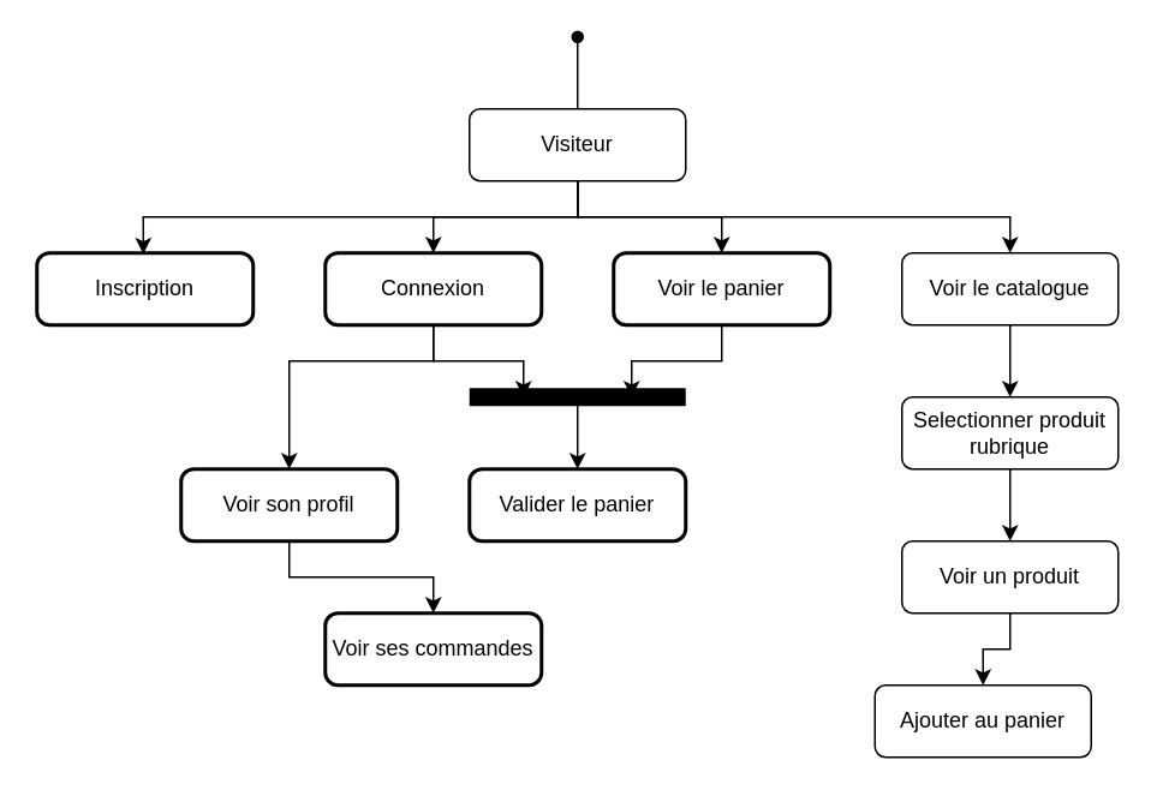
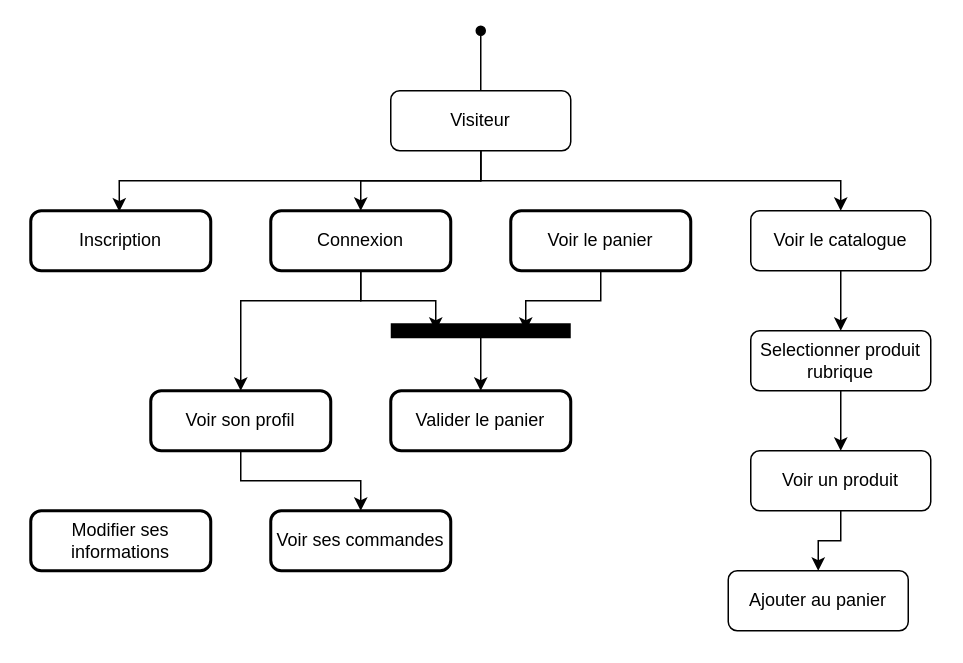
  <mxCell id="0" />
  <mxCell id="1" parent="0" />
  <mxCell id="2" style="edgeStyle=orthogonalEdgeStyle;rounded=0;orthogonalLoop=1;jettySize=auto;html=1;endArrow=oval;endFill=1;" edge="1" parent="1" source="7"><mxGeometry relative="1" as="geometry"><mxPoint x="320" y="20" as="targetPoint" /><Array as="points"><mxPoint x="320" y="20" /></Array></mxGeometry></mxCell>
  <mxCell id="3" value="" style="edgeStyle=orthogonalEdgeStyle;rounded=0;orthogonalLoop=1;jettySize=auto;html=1;endArrow=classic;endFill=1;" edge="1" parent="1" source="7" target="9"><mxGeometry relative="1" as="geometry"><Array as="points"><mxPoint x="320" y="120" /><mxPoint x="560" y="120" /></Array></mxGeometry></mxCell>
  <mxCell id="4" style="edgeStyle=orthogonalEdgeStyle;rounded=0;orthogonalLoop=1;jettySize=auto;html=1;endArrow=classic;endFill=1;entryX=0.492;entryY=0.013;entryDx=0;entryDy=0;entryPerimeter=0;" edge="1" parent="1" source="7" target="13"><mxGeometry relative="1" as="geometry"><mxPoint x="220" y="140" as="targetPoint" /><Array as="points"><mxPoint x="320" y="120" /><mxPoint x="79" y="120" /></Array></mxGeometry></mxCell>
  <mxCell id="5" style="edgeStyle=orthogonalEdgeStyle;rounded=0;orthogonalLoop=1;jettySize=auto;html=1;strokeWidth=1;endArrow=classic;endFill=1;" edge="1" parent="1" source="7" target="12"><mxGeometry relative="1" as="geometry" /></mxCell>
- <mxCell id="6" style="edgeStyle=orthogonalEdgeStyle;rounded=0;orthogonalLoop=1;jettySize=auto;html=1;strokeWidth=1;endArrow=classic;endFill=1;" edge="1" parent="1" source="7" target="15"><mxGeometry relative="1" as="geometry" /></mxCell>
  <mxCell id="7" value="Visiteur" style="rounded=1;whiteSpace=wrap;html=1;" vertex="1" parent="1"><mxGeometry x="260" y="60" width="120" height="40" as="geometry" /></mxCell>
  <mxCell id="8" value="" style="edgeStyle=orthogonalEdgeStyle;rounded=0;orthogonalLoop=1;jettySize=auto;html=1;strokeWidth=1;endArrow=classic;endFill=1;" edge="1" parent="1" source="9" target="27"><mxGeometry relative="1" as="geometry" /></mxCell>
  <mxCell id="9" value="Voir le catalogue" style="rounded=1;whiteSpace=wrap;html=1;" vertex="1" parent="1"><mxGeometry x="500" y="140" width="120" height="40" as="geometry" /></mxCell>
  <mxCell id="10" style="edgeStyle=orthogonalEdgeStyle;rounded=0;orthogonalLoop=1;jettySize=auto;html=1;strokeWidth=1;endArrow=classic;endFill=1;" edge="1" parent="1" source="12"><mxGeometry relative="1" as="geometry"><mxPoint x="290" y="220" as="targetPoint" /><Array as="points"><mxPoint x="240" y="200" /><mxPoint x="290" y="200" /></Array></mxGeometry></mxCell>
  <mxCell id="11" value="" style="edgeStyle=orthogonalEdgeStyle;rounded=0;orthogonalLoop=1;jettySize=auto;html=1;strokeWidth=1;endArrow=classic;endFill=1;" edge="1" parent="1" source="12" target="23"><mxGeometry relative="1" as="geometry"><Array as="points"><mxPoint x="240" y="200" /><mxPoint x="160" y="200" /></Array></mxGeometry></mxCell>
  <mxCell id="12" value="Connexion" style="rounded=1;whiteSpace=wrap;html=1;absoluteArcSize=1;arcSize=14;strokeWidth=2;" vertex="1" parent="1"><mxGeometry x="180" y="140" width="120" height="40" as="geometry" /></mxCell>
  <mxCell id="13" value="Inscription" style="rounded=1;whiteSpace=wrap;html=1;absoluteArcSize=1;arcSize=14;strokeWidth=2;" vertex="1" parent="1"><mxGeometry x="20" y="140" width="120" height="40" as="geometry" /></mxCell>
  <mxCell id="14" style="edgeStyle=orthogonalEdgeStyle;rounded=0;orthogonalLoop=1;jettySize=auto;html=1;strokeWidth=1;endArrow=classic;endFill=1;" edge="1" parent="1" source="15"><mxGeometry relative="1" as="geometry"><mxPoint x="350" y="220" as="targetPoint" /><Array as="points"><mxPoint x="400" y="200" /><mxPoint x="350" y="200" /></Array></mxGeometry></mxCell>
  <mxCell id="15" value="Voir le panier" style="rounded=1;whiteSpace=wrap;html=1;absoluteArcSize=1;arcSize=14;strokeWidth=2;" vertex="1" parent="1"><mxGeometry x="340" y="140" width="120" height="40" as="geometry" /></mxCell>
  <mxCell id="16" value="Valider le panier" style="rounded=1;whiteSpace=wrap;html=1;absoluteArcSize=1;arcSize=14;strokeWidth=2;" vertex="1" parent="1"><mxGeometry x="260" y="260" width="120" height="40" as="geometry" /></mxCell>
  <mxCell id="17" value="" style="endArrow=none;html=1;rounded=0;strokeWidth=10;" edge="1" parent="1"><mxGeometry width="50" height="50" relative="1" as="geometry"><mxPoint x="260" y="220" as="sourcePoint" /><mxPoint x="380" y="220" as="targetPoint" /></mxGeometry></mxCell>
  <mxCell id="18" value="" style="endArrow=classic;html=1;rounded=0;strokeWidth=1;entryX=0.5;entryY=0;entryDx=0;entryDy=0;" edge="1" parent="1" target="16"><mxGeometry width="50" height="50" relative="1" as="geometry"><mxPoint x="320" y="220" as="sourcePoint" /><mxPoint x="360" y="240" as="targetPoint" /></mxGeometry></mxCell>
  <mxCell id="19" value="" style="edgeStyle=orthogonalEdgeStyle;rounded=0;orthogonalLoop=1;jettySize=auto;html=1;strokeWidth=1;endArrow=classic;endFill=1;" edge="1" parent="1" source="20" target="21"><mxGeometry relative="1" as="geometry" /></mxCell>
  <mxCell id="20" value="Voir un produit" style="rounded=1;whiteSpace=wrap;html=1;" vertex="1" parent="1"><mxGeometry x="500" y="300" width="120" height="40" as="geometry" /></mxCell>
  <mxCell id="21" value="Ajouter au panier" style="rounded=1;whiteSpace=wrap;html=1;" vertex="1" parent="1"><mxGeometry x="485" y="380" width="120" height="40" as="geometry" /></mxCell>
  <mxCell id="22" value="" style="edgeStyle=orthogonalEdgeStyle;rounded=0;orthogonalLoop=1;jettySize=auto;html=1;strokeWidth=1;endArrow=classic;endFill=1;" edge="1" parent="1" source="23" target="25"><mxGeometry relative="1" as="geometry" /></mxCell>
  <mxCell id="23" value="Voir son profil" style="rounded=1;whiteSpace=wrap;html=1;absoluteArcSize=1;arcSize=14;strokeWidth=2;" vertex="1" parent="1"><mxGeometry x="100" y="260" width="120" height="40" as="geometry" /></mxCell>
+ <mxCell id="24" value="Modifier ses informations" style="rounded=1;whiteSpace=wrap;html=1;absoluteArcSize=1;arcSize=14;strokeWidth=2;" vertex="1" parent="1"><mxGeometry x="20" y="340" width="120" height="40" as="geometry" /></mxCell>
  <mxCell id="25" value="Voir ses commandes" style="rounded=1;whiteSpace=wrap;html=1;absoluteArcSize=1;arcSize=14;strokeWidth=2;" vertex="1" parent="1"><mxGeometry x="180" y="340" width="120" height="40" as="geometry" /></mxCell>
  <mxCell id="26" style="edgeStyle=orthogonalEdgeStyle;rounded=0;orthogonalLoop=1;jettySize=auto;html=1;strokeWidth=1;endArrow=classic;endFill=1;" edge="1" parent="1" source="27" target="20"><mxGeometry relative="1" as="geometry" /></mxCell>
  <mxCell id="27" value="Selectionner produit rubrique" style="rounded=1;whiteSpace=wrap;html=1;" vertex="1" parent="1"><mxGeometry x="500" y="220" width="120" height="40" as="geometry" /></mxCell>
